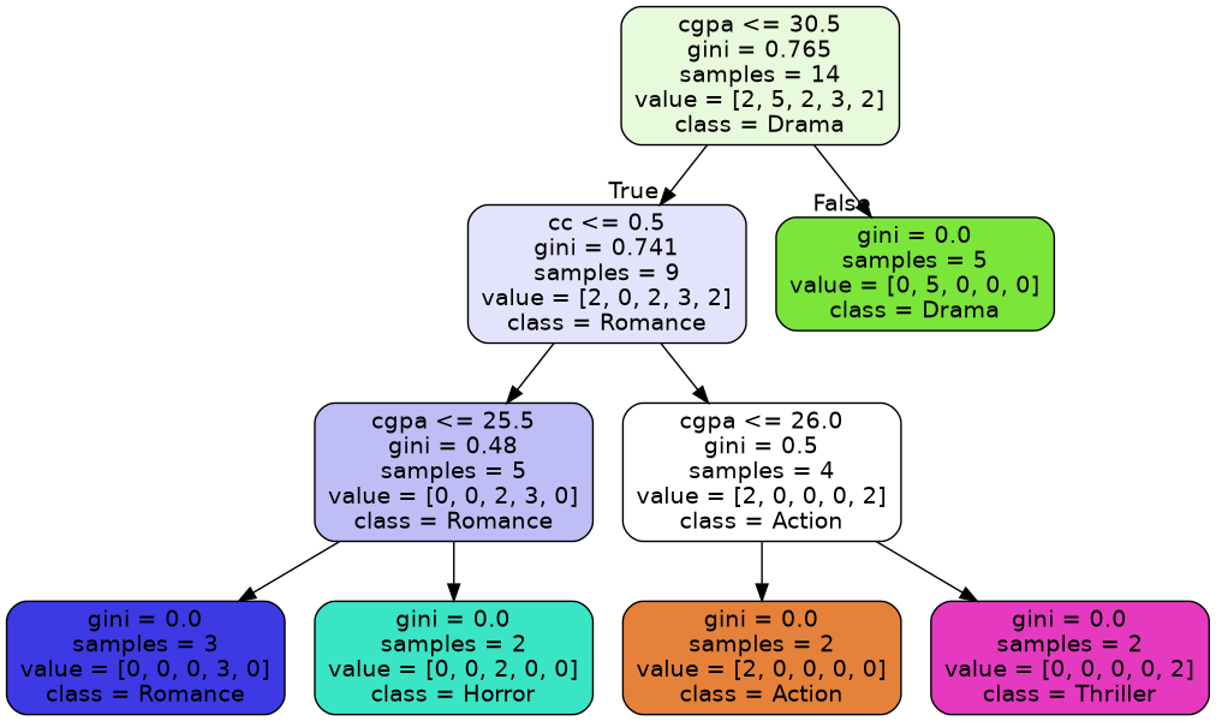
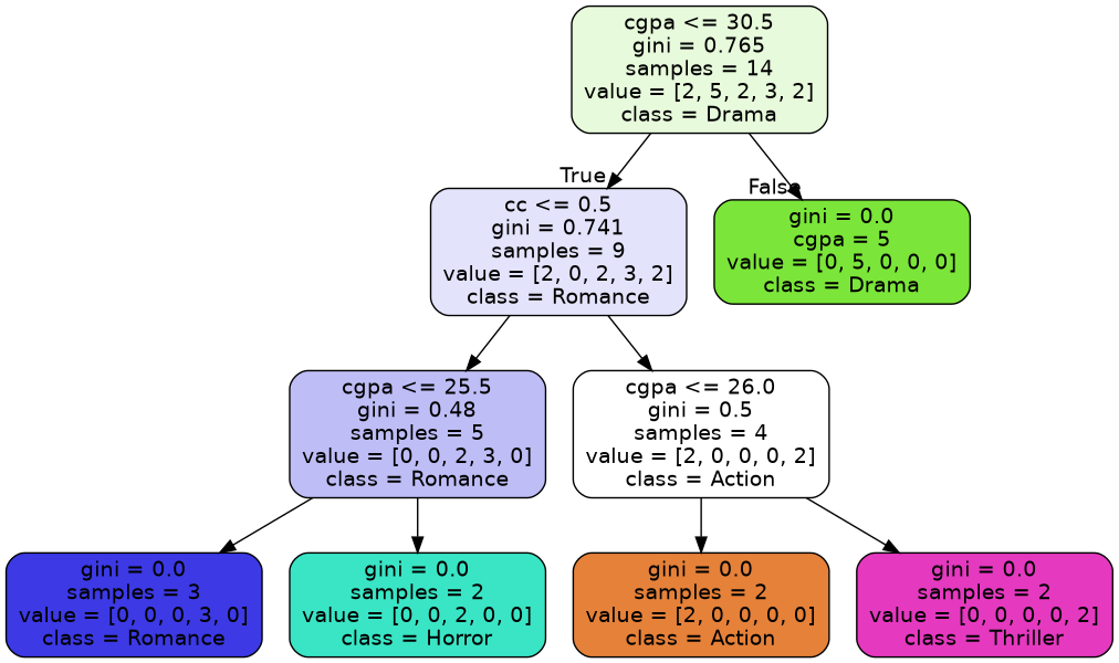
  digraph {
    node [color=black fontname=helvetica shape=box style="filled, rounded"]
    edge [fontname=helvetica]
    n1 [fillcolor="#e7fadb" label="cgpa <= 30.5\ngini = 0.765\nsamples = 14\nvalue = [2, 5, 2, 3, 2]\nclass = Drama"]
    n2 [fillcolor="#e3e3fb" label="cc <= 0.5\ngini = 0.741\nsamples = 9\nvalue = [2, 0, 2, 3, 2]\nclass = Romance"]
-   n3 [fillcolor="#7be539" label="gini = 0.0\nsamples = 5\nvalue = [0, 5, 0, 0, 0]\nclass = Drama"]
+   n3 [fillcolor="#7be539" label="gini = 0.0\ncgpa = 5\nvalue = [0, 5, 0, 0, 0]\nclass = Drama"]
    n4 [fillcolor="#bebdf6" label="cgpa <= 25.5\ngini = 0.48\nsamples = 5\nvalue = [0, 0, 2, 3, 0]\nclass = Romance"]
    n5 [fillcolor="#ffffff" label="cgpa <= 26.0\ngini = 0.5\nsamples = 4\nvalue = [2, 0, 0, 0, 2]\nclass = Action"]
    n6 [fillcolor="#3c39e5" label="gini = 0.0\nsamples = 3\nvalue = [0, 0, 0, 3, 0]\nclass = Romance"]
    n7 [fillcolor="#39e5c5" label="gini = 0.0\nsamples = 2\nvalue = [0, 0, 2, 0, 0]\nclass = Horror"]
    n8 [fillcolor="#e58139" label="gini = 0.0\nsamples = 2\nvalue = [2, 0, 0, 0, 0]\nclass = Action"]
    n9 [fillcolor="#e539c0" label="gini = 0.0\nsamples = 2\nvalue = [0, 0, 0, 0, 2]\nclass = Thriller"]
    n1 -> n2 [headlabel=True labelangle=45 labeldistance=2.5]
    n1 -> n3 [headlabel=False labelangle=-45 labeldistance=2.5]
    n2 -> n4
    n2 -> n5
    n4 -> n6
    n4 -> n7
    n5 -> n8
    n5 -> n9
  }
